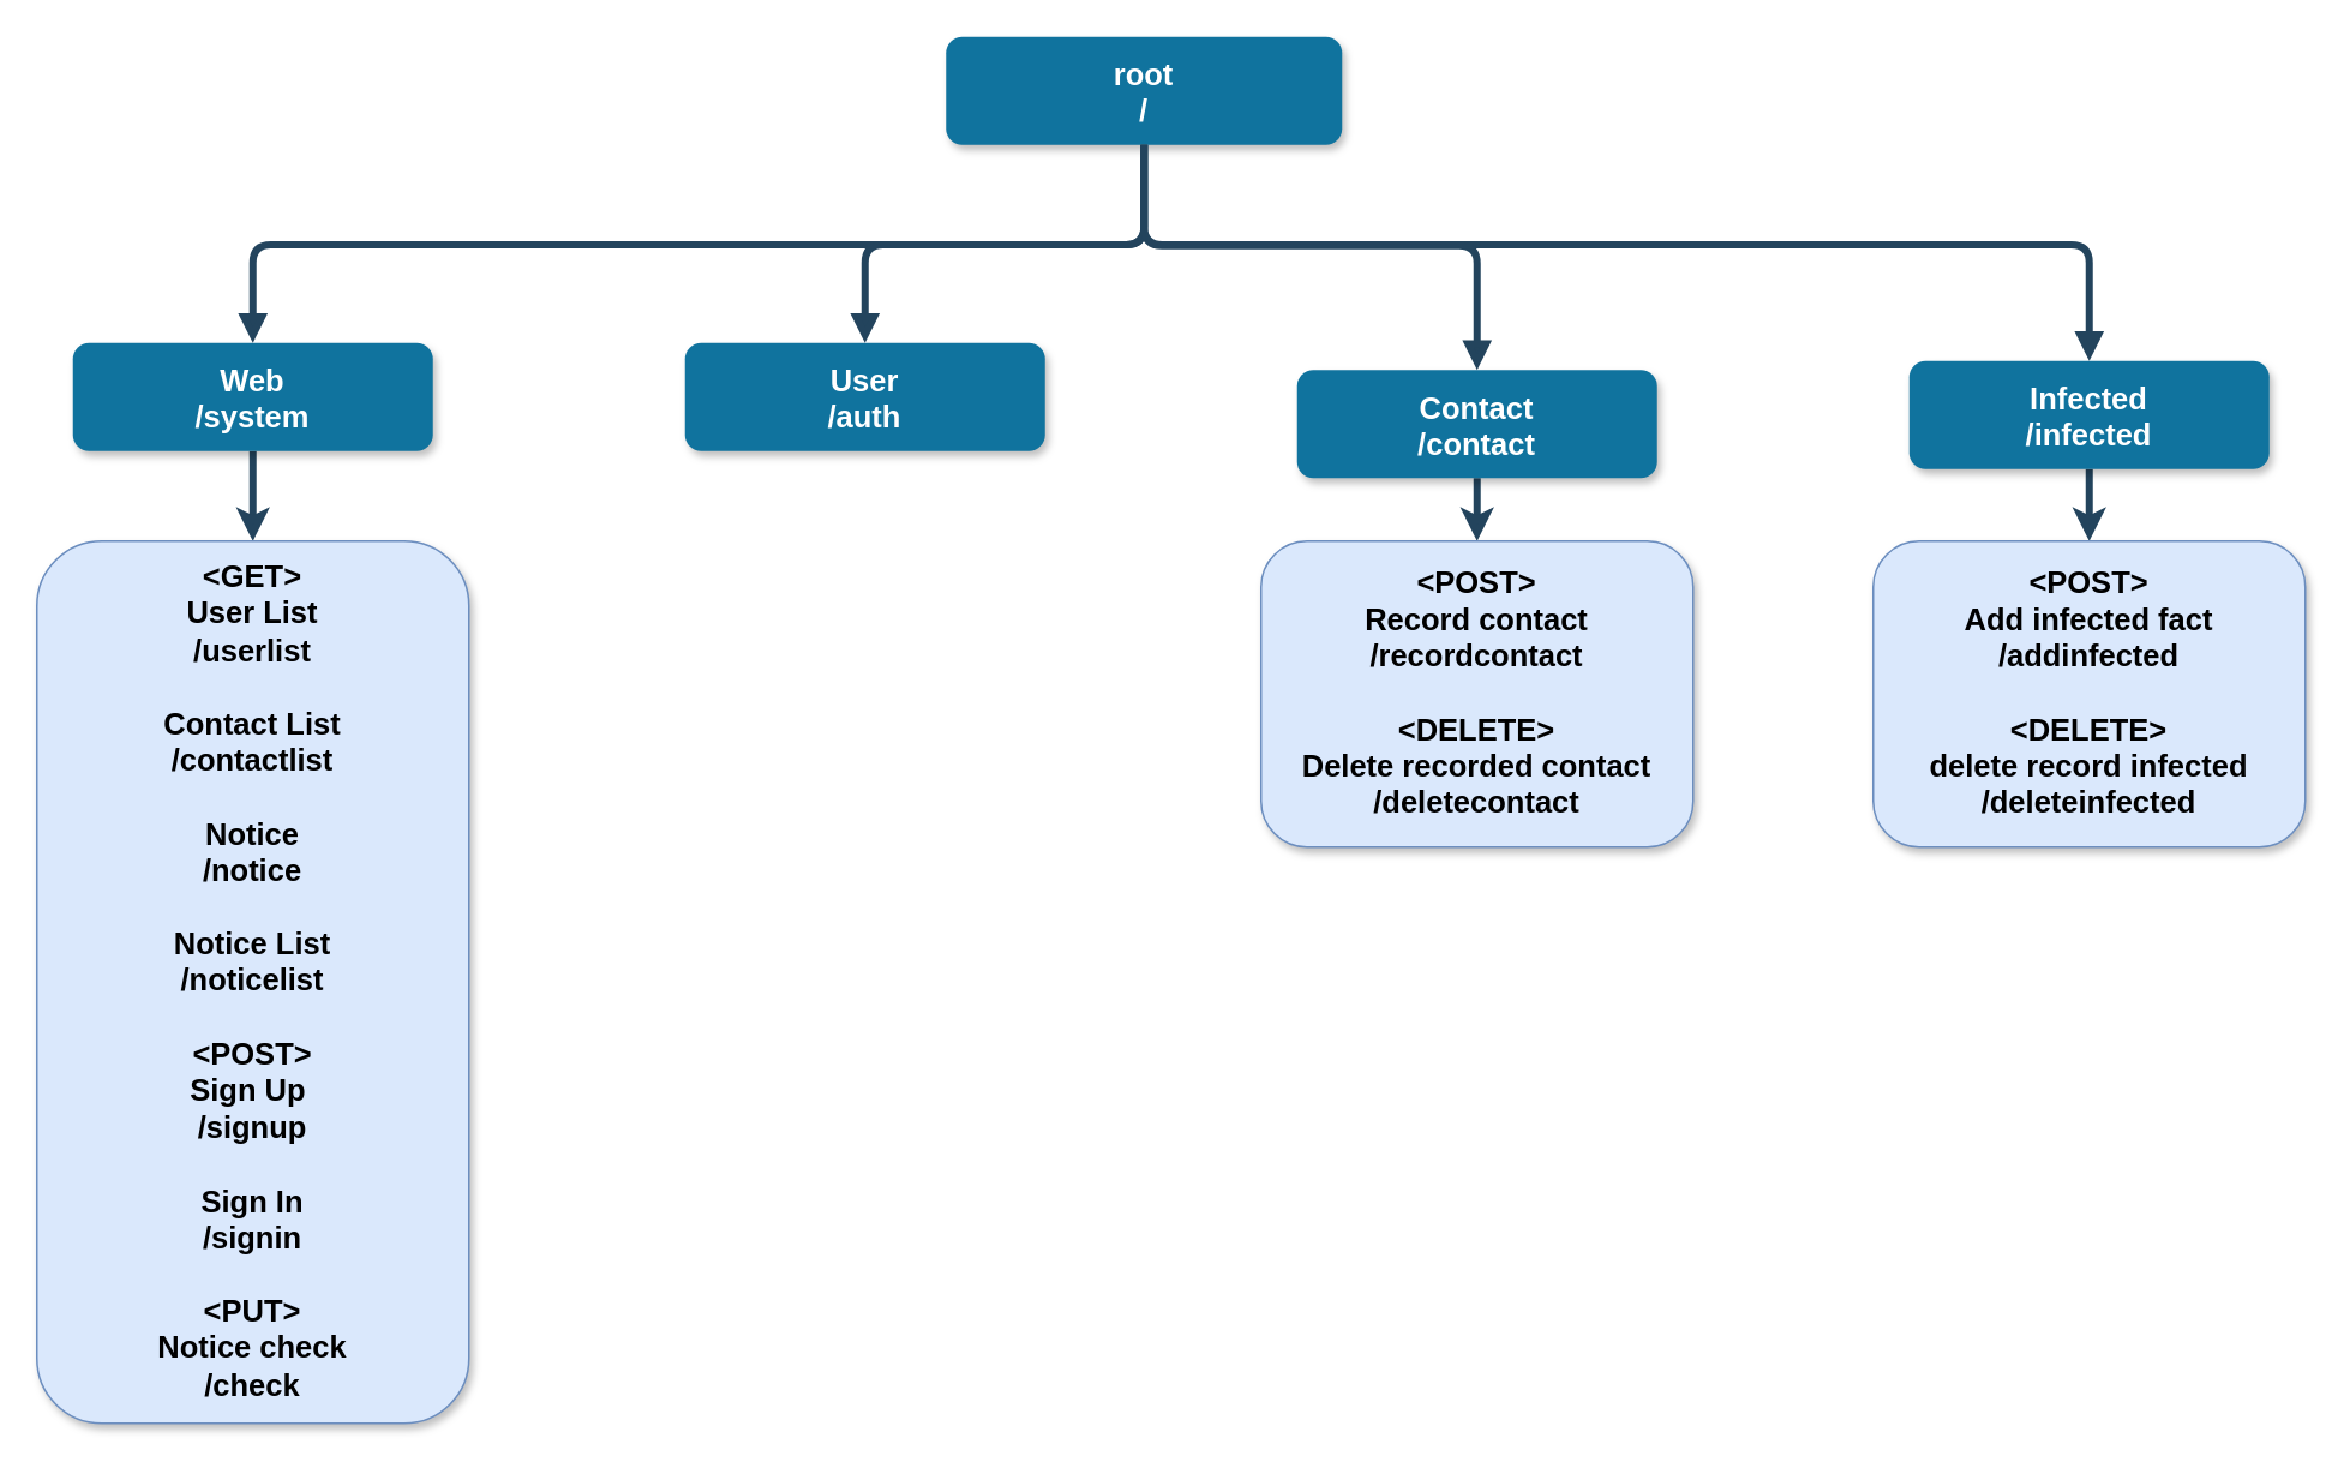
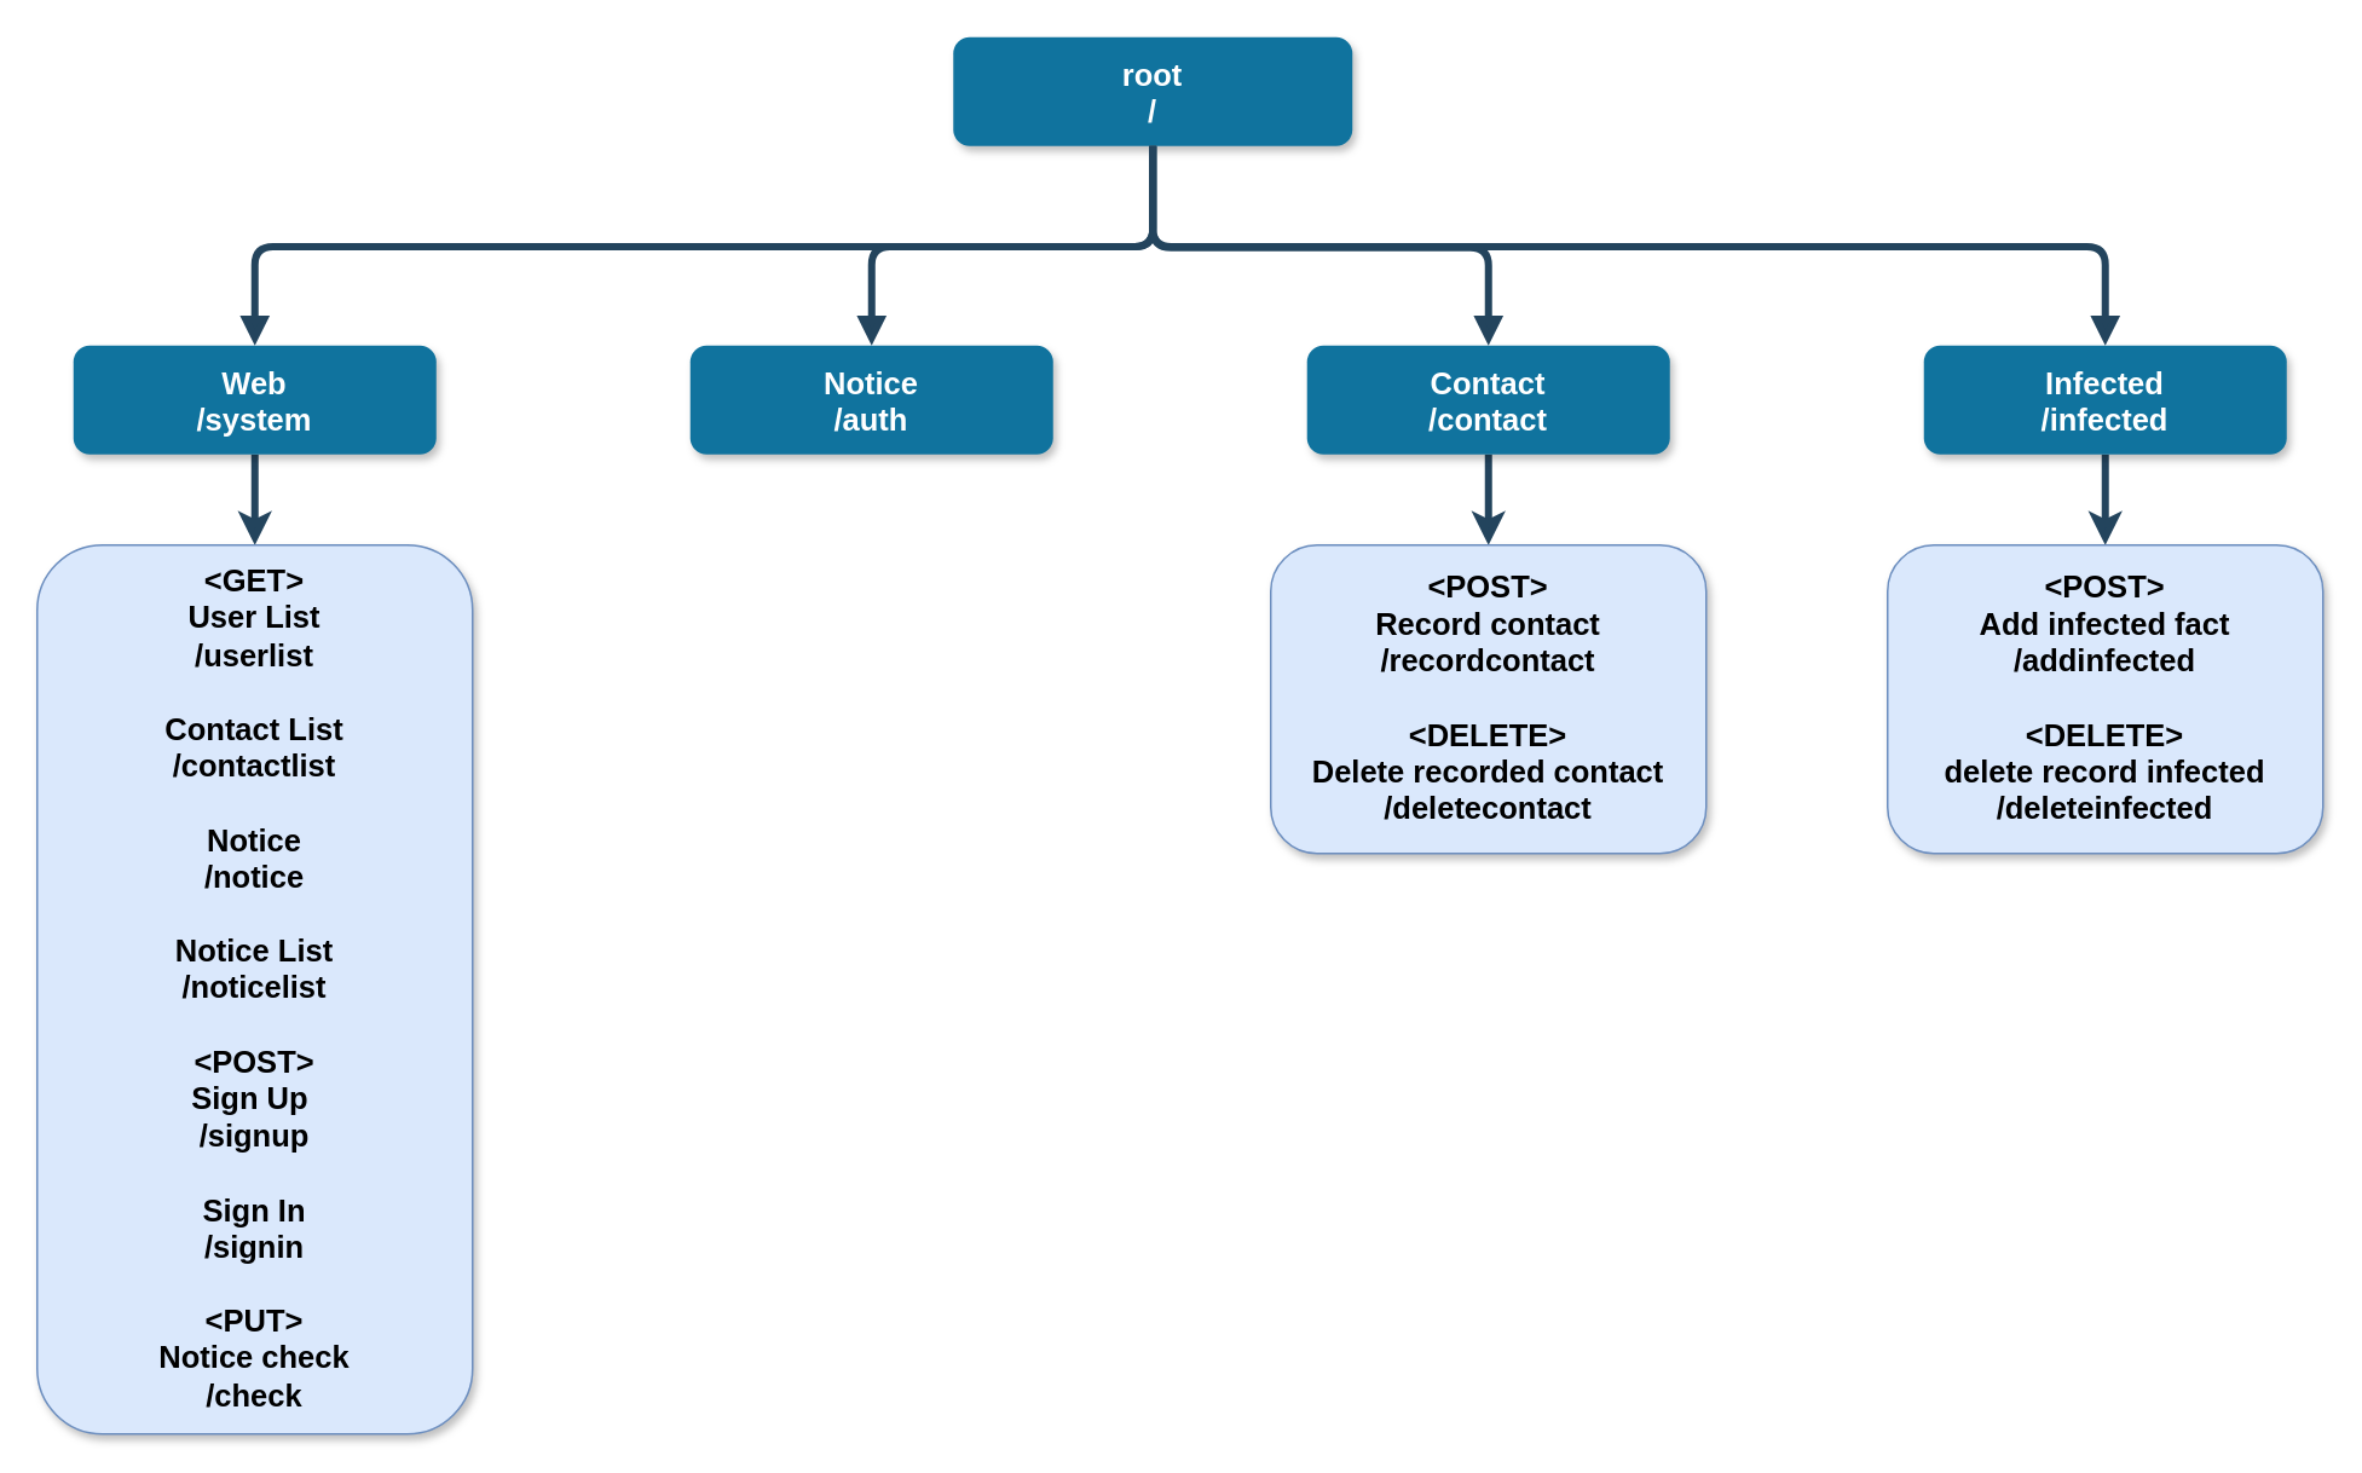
  <mxCell id="0" />
  <mxCell id="1" parent="0" />
  <mxCell id="2" value="root&#10;/" style="rounded=1;fillColor=#10739E;strokeColor=none;shadow=1;gradientColor=none;fontStyle=1;fontColor=#FFFFFF;fontSize=17;flipV=0;flipH=0;" parent="1" vertex="1"><mxGeometry x="525" y="20" width="220" height="60" as="geometry" /></mxCell>
  <mxCell id="3" value="" style="edgeStyle=elbowEdgeStyle;rounded=1;orthogonalLoop=1;jettySize=auto;elbow=vertical;html=0;strokeColor=#23445D;strokeWidth=4;fontSize=17;" parent="1" source="4" target="14" edge="1"><mxGeometry relative="1" as="geometry" /></mxCell>
  <mxCell id="4" value="Web&#10;/system" style="rounded=1;fillColor=#10739E;strokeColor=none;shadow=1;gradientColor=none;fontStyle=1;fontColor=#FFFFFF;fontSize=17;" parent="1" vertex="1"><mxGeometry x="40" y="190" width="200" height="60" as="geometry" /></mxCell>
- <mxCell id="5" value="User&#10;/auth" style="rounded=1;fillColor=#10739E;strokeColor=none;shadow=1;gradientColor=none;fontStyle=1;fontColor=#FFFFFF;fontSize=17;" parent="1" vertex="1"><mxGeometry x="380" y="190" width="200" height="60" as="geometry" /></mxCell>
+ <mxCell id="5" value="Notice&#10;/auth" style="rounded=1;fillColor=#10739E;strokeColor=none;shadow=1;gradientColor=none;fontStyle=1;fontColor=#FFFFFF;fontSize=17;" parent="1" vertex="1"><mxGeometry x="380" y="190" width="200" height="60" as="geometry" /></mxCell>
  <mxCell id="6" style="edgeStyle=elbowEdgeStyle;rounded=1;orthogonalLoop=1;jettySize=auto;html=1;entryX=0.5;entryY=0;entryDx=0;entryDy=0;strokeColor=#23445D;elbow=vertical;strokeWidth=4;fontSize=17;" edge="1" parent="1" source="7" target="15"><mxGeometry relative="1" as="geometry" /></mxCell>
- <mxCell id="7" value="Contact&#10;/contact" style="rounded=1;fillColor=#10739E;strokeColor=none;shadow=1;gradientColor=none;fontStyle=1;fontColor=#FFFFFF;fontSize=17;" parent="1" vertex="1"><mxGeometry x="720" y="205" width="200" height="60" as="geometry" /></mxCell>
+ <mxCell id="7" value="Contact&#10;/contact" style="rounded=1;fillColor=#10739E;strokeColor=none;shadow=1;gradientColor=none;fontStyle=1;fontColor=#FFFFFF;fontSize=17;" parent="1" vertex="1"><mxGeometry x="720" y="190" width="200" height="60" as="geometry" /></mxCell>
  <mxCell id="8" style="edgeStyle=elbowEdgeStyle;rounded=1;orthogonalLoop=1;jettySize=auto;html=1;entryX=0.5;entryY=0;entryDx=0;entryDy=0;strokeWidth=4;elbow=vertical;strokeColor=#23445D;fontSize=17;" edge="1" parent="1" source="9" target="16"><mxGeometry relative="1" as="geometry" /></mxCell>
- <mxCell id="9" value="Infected&#10;/infected" style="rounded=1;fillColor=#10739E;strokeColor=none;shadow=1;gradientColor=none;fontStyle=1;fontColor=#FFFFFF;fontSize=17;" parent="1" vertex="1"><mxGeometry x="1060" y="200" width="200" height="60" as="geometry" /></mxCell>
+ <mxCell id="9" value="Infected&#10;/infected" style="rounded=1;fillColor=#10739E;strokeColor=none;shadow=1;gradientColor=none;fontStyle=1;fontColor=#FFFFFF;fontSize=17;" parent="1" vertex="1"><mxGeometry x="1060" y="190" width="200" height="60" as="geometry" /></mxCell>
  <mxCell id="10" value="" style="edgeStyle=elbowEdgeStyle;elbow=vertical;strokeWidth=4;endArrow=block;endFill=1;fontStyle=1;strokeColor=#23445D;fontSize=17;" parent="1" source="2" target="4" edge="1"><mxGeometry x="72" y="45.5" width="100" height="100" as="geometry"><mxPoint x="-178" y="-154.5" as="sourcePoint" /><mxPoint x="-78" y="-254.5" as="targetPoint" /><Array as="points"><mxPoint x="352" y="135.5" /></Array></mxGeometry></mxCell>
  <mxCell id="11" value="" style="edgeStyle=elbowEdgeStyle;elbow=vertical;strokeWidth=4;endArrow=block;endFill=1;fontStyle=1;strokeColor=#23445D;fontSize=17;" parent="1" source="2" target="9" edge="1"><mxGeometry x="72" y="45.5" width="100" height="100" as="geometry"><mxPoint x="-178" y="-154.5" as="sourcePoint" /><mxPoint x="-78" y="-254.5" as="targetPoint" /><Array as="points"><mxPoint x="772" y="135.5" /></Array></mxGeometry></mxCell>
  <mxCell id="12" value="" style="edgeStyle=elbowEdgeStyle;elbow=vertical;strokeWidth=4;endArrow=block;endFill=1;fontStyle=1;strokeColor=#23445D;entryX=0.5;entryY=0;entryDx=0;entryDy=0;fontSize=17;" parent="1" source="2" target="5" edge="1"><mxGeometry x="72" y="45.5" width="100" height="100" as="geometry"><mxPoint x="-178" y="-154.5" as="sourcePoint" /><mxPoint x="452" y="180" as="targetPoint" /><Array as="points"><mxPoint x="452" y="135.5" /></Array></mxGeometry></mxCell>
  <mxCell id="13" value="" style="edgeStyle=elbowEdgeStyle;elbow=vertical;strokeWidth=4;endArrow=block;endFill=1;fontStyle=1;strokeColor=#23445D;exitX=0.5;exitY=1;exitDx=0;exitDy=0;fontSize=17;" parent="1" source="2" target="7" edge="1"><mxGeometry x="72" y="45.5" width="100" height="100" as="geometry"><mxPoint x="790" y="70" as="sourcePoint" /><mxPoint x="-78" y="-254.5" as="targetPoint" /><Array as="points"><mxPoint x="660" y="136" /><mxPoint x="742" y="135.5" /></Array></mxGeometry></mxCell>
  <mxCell id="14" value="&amp;lt;GET&amp;gt;&lt;br style=&quot;font-size: 17px;&quot;&gt;User List&lt;br style=&quot;font-size: 17px;&quot;&gt;/userlist&lt;br style=&quot;font-size: 17px;&quot;&gt;&lt;br style=&quot;font-size: 17px;&quot;&gt;Contact List&lt;br style=&quot;font-size: 17px;&quot;&gt;/contactlist&lt;br style=&quot;font-size: 17px;&quot;&gt;&lt;br style=&quot;font-size: 17px;&quot;&gt;Notice&lt;br style=&quot;font-size: 17px;&quot;&gt;/notice&lt;br style=&quot;font-size: 17px;&quot;&gt;&lt;br style=&quot;font-size: 17px;&quot;&gt;Notice List&lt;br style=&quot;font-size: 17px;&quot;&gt;/noticelist&lt;br style=&quot;font-size: 17px;&quot;&gt;&lt;br style=&quot;font-size: 17px;&quot;&gt;&amp;lt;POST&amp;gt;&lt;br style=&quot;font-size: 17px;&quot;&gt;Sign Up&amp;nbsp;&lt;br style=&quot;font-size: 17px;&quot;&gt;/signup&lt;br style=&quot;font-size: 17px;&quot;&gt;&lt;br style=&quot;font-size: 17px;&quot;&gt;Sign In&lt;br style=&quot;font-size: 17px;&quot;&gt;/signin&lt;br style=&quot;font-size: 17px;&quot;&gt;&lt;br style=&quot;font-size: 17px;&quot;&gt;&amp;lt;PUT&amp;gt;&lt;br style=&quot;font-size: 17px;&quot;&gt;Notice check&lt;br style=&quot;font-size: 17px;&quot;&gt;/check" style="rounded=1;whiteSpace=wrap;html=1;fontSize=17;fillColor=#dae8fc;strokeColor=#6c8ebf;shadow=1;fontStyle=1;" parent="1" vertex="1"><mxGeometry x="20" y="300" width="240" height="490" as="geometry" /></mxCell>
  <mxCell id="15" value="&amp;lt;POST&amp;gt;&lt;br style=&quot;font-size: 17px;&quot;&gt;Record contact&lt;br style=&quot;font-size: 17px;&quot;&gt;/recordcontact&lt;br style=&quot;font-size: 17px;&quot;&gt;&lt;br style=&quot;font-size: 17px;&quot;&gt;&amp;lt;DELETE&amp;gt;&lt;br style=&quot;font-size: 17px;&quot;&gt;Delete recorded contact&lt;br style=&quot;font-size: 17px;&quot;&gt;/deletecontact" style="rounded=1;whiteSpace=wrap;html=1;fontSize=17;fillColor=#dae8fc;strokeColor=#6c8ebf;shadow=1;fontStyle=1;" parent="1" vertex="1"><mxGeometry x="700" y="300" width="240" height="170" as="geometry" /></mxCell>
  <mxCell id="16" value="&amp;lt;POST&amp;gt;&lt;br style=&quot;font-size: 17px;&quot;&gt;Add infected fact&lt;br style=&quot;font-size: 17px;&quot;&gt;/addinfected&lt;br style=&quot;font-size: 17px;&quot;&gt;&lt;br style=&quot;font-size: 17px;&quot;&gt;&amp;lt;DELETE&amp;gt;&lt;br style=&quot;font-size: 17px;&quot;&gt;delete record infected&lt;br style=&quot;font-size: 17px;&quot;&gt;/deleteinfected" style="rounded=1;whiteSpace=wrap;html=1;fontSize=17;fillColor=#dae8fc;strokeColor=#6c8ebf;shadow=1;fontStyle=1;" parent="1" vertex="1"><mxGeometry x="1040" y="300" width="240" height="170" as="geometry" /></mxCell>
